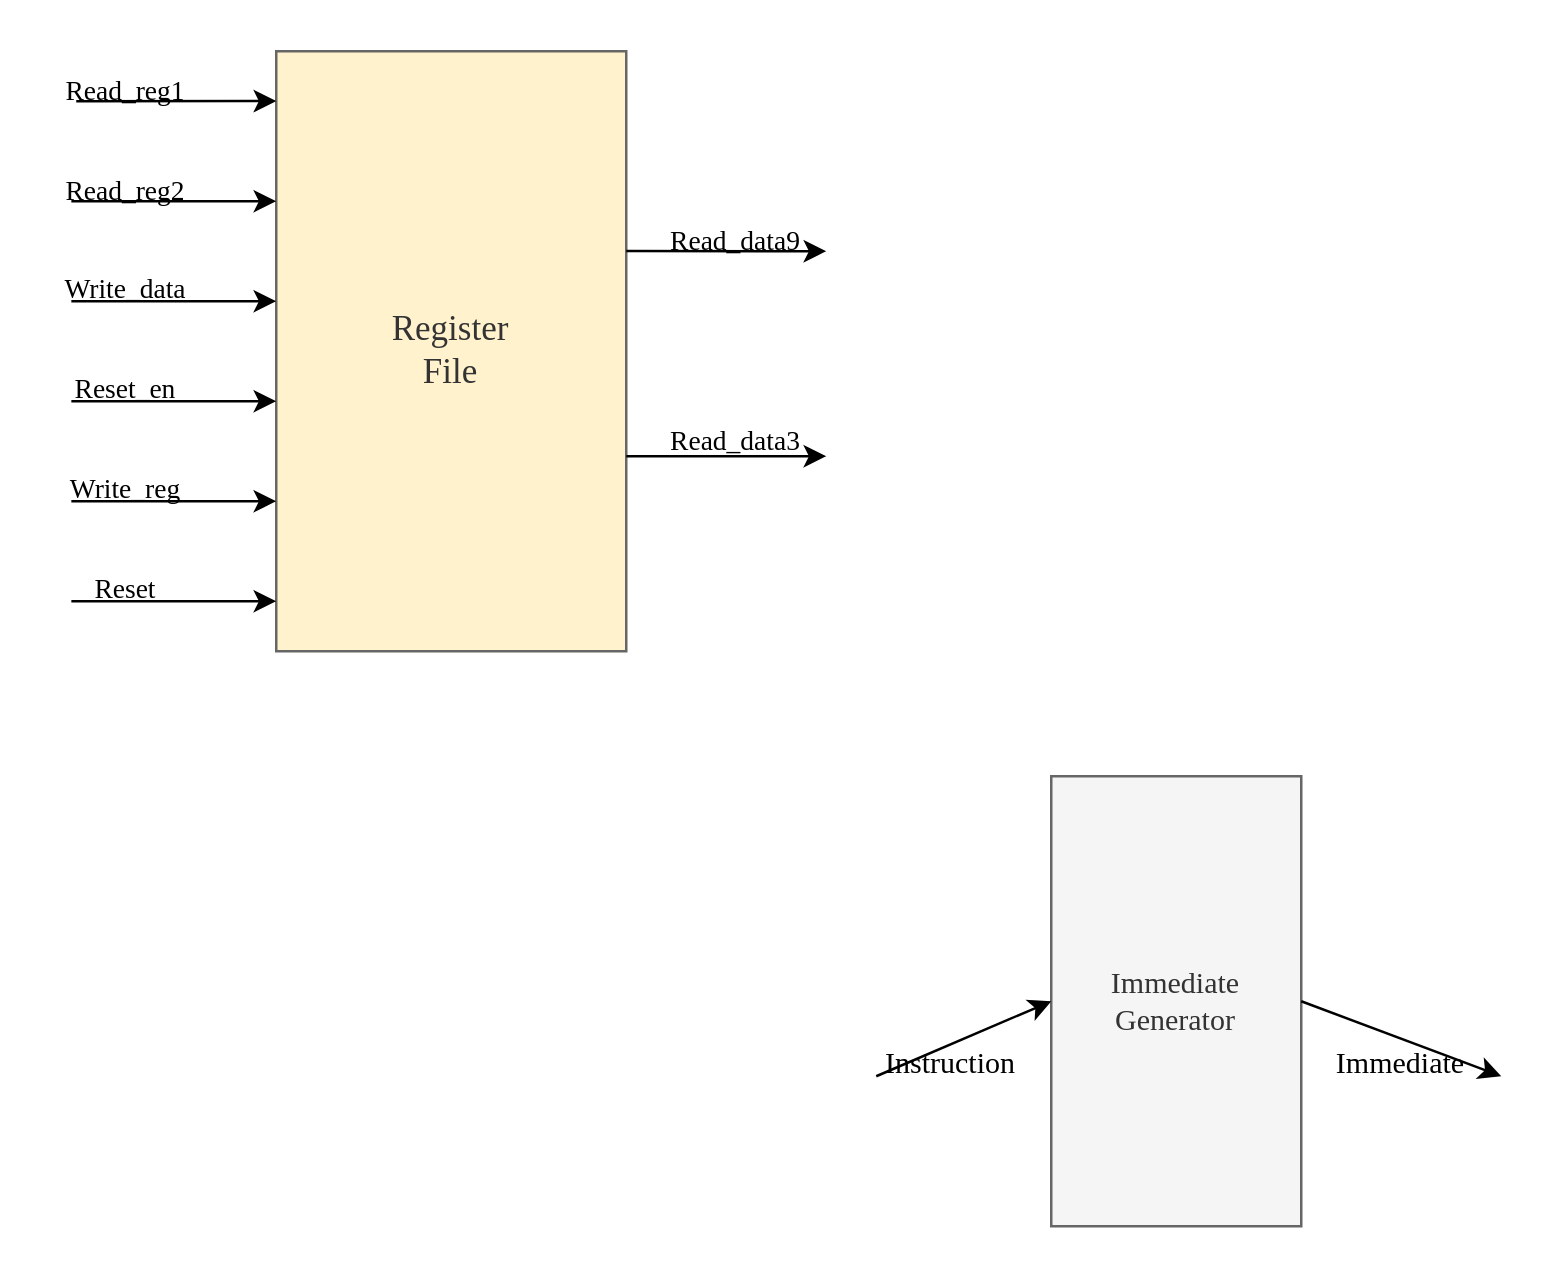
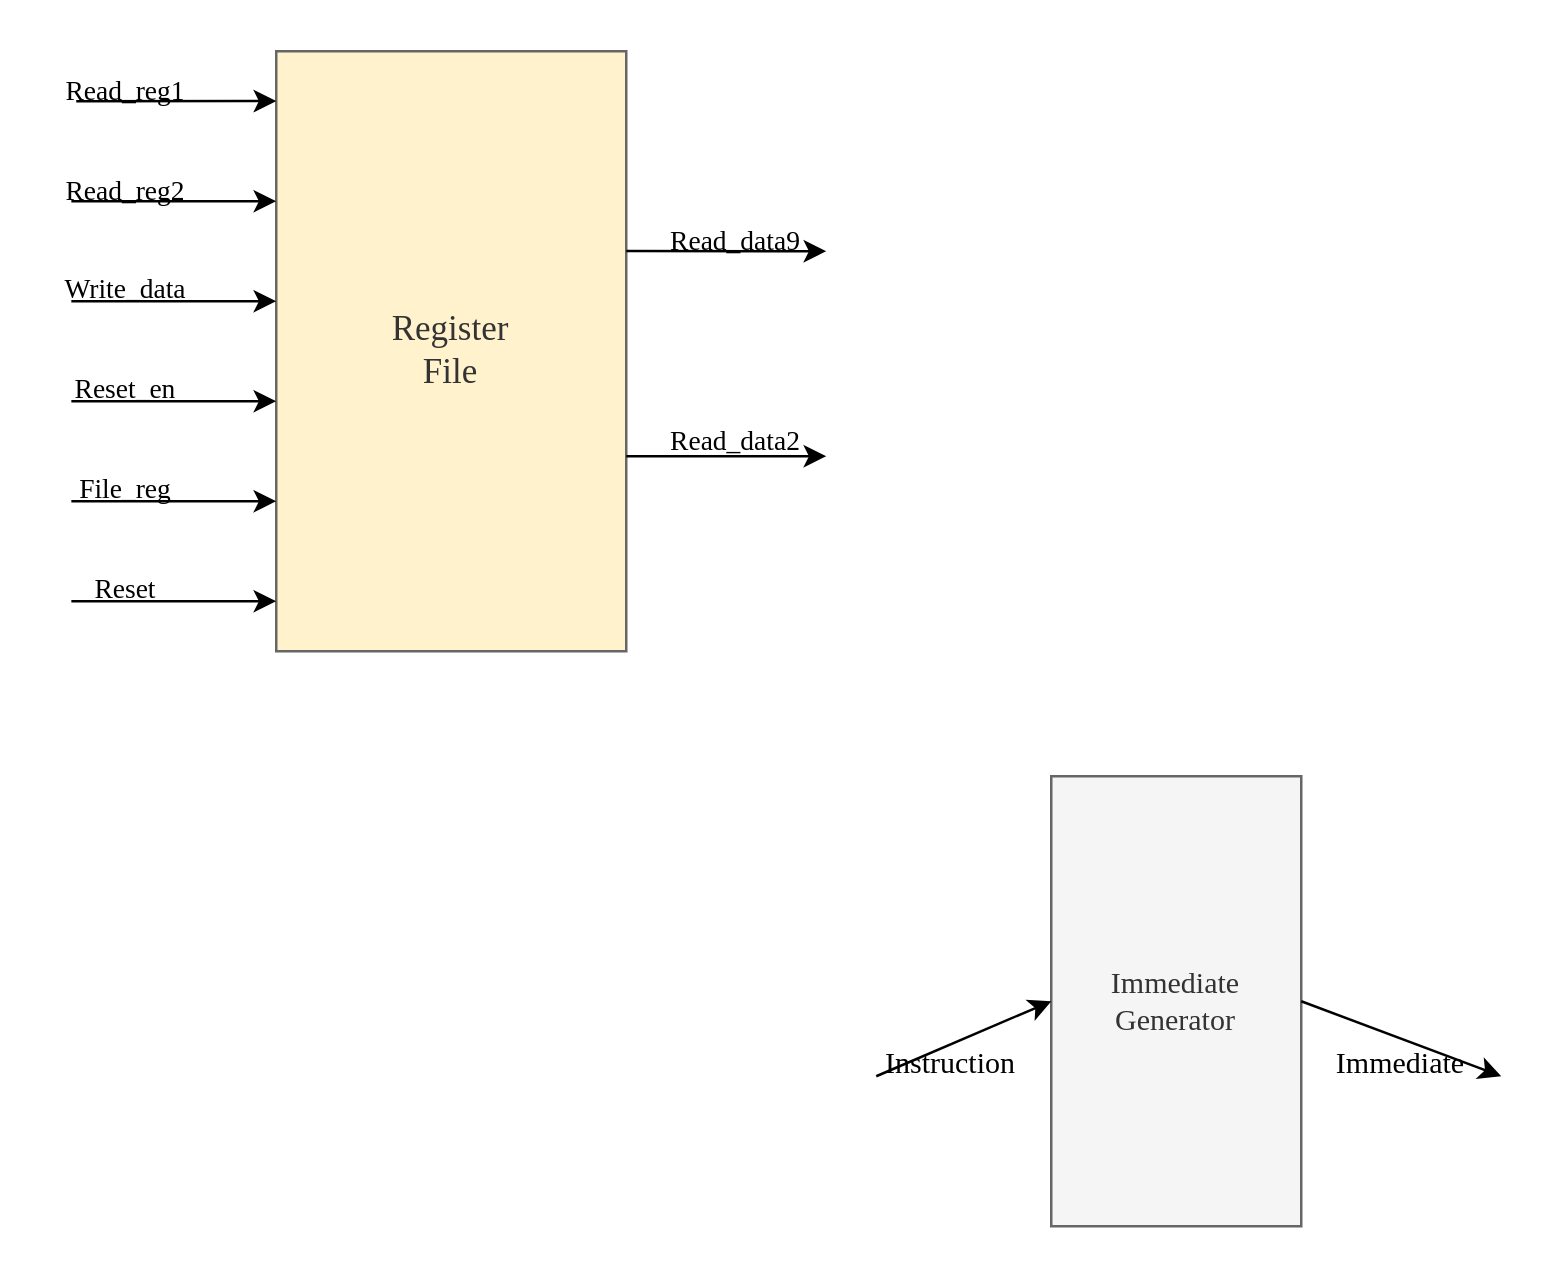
  <mxCell id="0" />
  <mxCell id="1" parent="0" />
  <mxCell id="2" value="&lt;font face=&quot;modern computer&quot; style=&quot;font-size: 14px&quot;&gt;Register&lt;br&gt;File&lt;/font&gt;" style="rounded=0;whiteSpace=wrap;html=1;direction=south;fillColor=#fff2cc;strokeColor=#666666;fontColor=#333333;" parent="1" vertex="1"><mxGeometry x="110" y="20" width="140" height="240" as="geometry" /></mxCell>
  <mxCell id="3" value="" style="endArrow=classic;html=1;rounded=0;fontSize=14;entryX=0.083;entryY=1;entryDx=0;entryDy=0;entryPerimeter=0;" parent="1" target="2" edge="1"><mxGeometry width="50" height="50" relative="1" as="geometry"><mxPoint x="30" y="40" as="sourcePoint" /><mxPoint x="340" y="140" as="targetPoint" /></mxGeometry></mxCell>
  <mxCell id="4" value="" style="endArrow=classic;html=1;rounded=0;fontSize=14;entryX=0.104;entryY=0.986;entryDx=0;entryDy=0;entryPerimeter=0;" parent="1" edge="1"><mxGeometry width="50" height="50" relative="1" as="geometry"><mxPoint x="28.04" y="80.04" as="sourcePoint" /><mxPoint x="110" y="80" as="targetPoint" /></mxGeometry></mxCell>
  <mxCell id="5" value="" style="endArrow=classic;html=1;rounded=0;fontSize=14;entryX=0.104;entryY=0.986;entryDx=0;entryDy=0;entryPerimeter=0;" parent="1" edge="1"><mxGeometry width="50" height="50" relative="1" as="geometry"><mxPoint x="28.04" y="120.04" as="sourcePoint" /><mxPoint x="110" y="120" as="targetPoint" /></mxGeometry></mxCell>
  <mxCell id="6" value="" style="endArrow=classic;html=1;rounded=0;fontSize=14;entryX=0.104;entryY=0.986;entryDx=0;entryDy=0;entryPerimeter=0;" parent="1" edge="1"><mxGeometry width="50" height="50" relative="1" as="geometry"><mxPoint x="28.04" y="160.04" as="sourcePoint" /><mxPoint x="110" y="160" as="targetPoint" /></mxGeometry></mxCell>
  <mxCell id="7" value="" style="endArrow=classic;html=1;rounded=0;fontSize=14;entryX=0.104;entryY=0.986;entryDx=0;entryDy=0;entryPerimeter=0;" parent="1" edge="1"><mxGeometry width="50" height="50" relative="1" as="geometry"><mxPoint x="28.04" y="200.04" as="sourcePoint" /><mxPoint x="110" y="200" as="targetPoint" /></mxGeometry></mxCell>
  <mxCell id="8" value="" style="endArrow=classic;html=1;rounded=0;fontSize=14;entryX=0.104;entryY=0.986;entryDx=0;entryDy=0;entryPerimeter=0;" parent="1" edge="1"><mxGeometry width="50" height="50" relative="1" as="geometry"><mxPoint x="28.04" y="240.04" as="sourcePoint" /><mxPoint x="110" y="240" as="targetPoint" /></mxGeometry></mxCell>
  <mxCell id="9" value="" style="endArrow=classic;html=1;rounded=0;fontSize=14;exitX=0.333;exitY=0;exitDx=0;exitDy=0;exitPerimeter=0;" parent="1" source="2" edge="1"><mxGeometry width="50" height="50" relative="1" as="geometry"><mxPoint x="290" y="190" as="sourcePoint" /><mxPoint x="330" y="100" as="targetPoint" /></mxGeometry></mxCell>
  <mxCell id="10" value="&lt;font style=&quot;font-size: 11px&quot; face=&quot;modern computer&quot;&gt;Read_reg1&lt;/font&gt;" style="text;html=1;strokeColor=none;fillColor=none;align=center;verticalAlign=middle;whiteSpace=wrap;rounded=0;fontSize=14;" parent="1" vertex="1"><mxGeometry x="20" y="20" width="60" height="30" as="geometry" /></mxCell>
  <mxCell id="11" value="&lt;font style=&quot;font-size: 11px&quot; face=&quot;modern computer&quot;&gt;Read_reg2&lt;/font&gt;" style="text;html=1;strokeColor=none;fillColor=none;align=center;verticalAlign=middle;whiteSpace=wrap;rounded=0;fontSize=14;" parent="1" vertex="1"><mxGeometry x="20" y="60" width="60" height="30" as="geometry" /></mxCell>
  <mxCell id="12" value="&lt;font face=&quot;modern computer&quot;&gt;Write_data&lt;/font&gt;" style="text;html=1;strokeColor=none;fillColor=none;align=center;verticalAlign=middle;whiteSpace=wrap;rounded=0;fontSize=11;" parent="1" vertex="1"><mxGeometry x="20" y="100" width="60" height="30" as="geometry" /></mxCell>
  <mxCell id="13" value="&lt;font face=&quot;modern computer&quot;&gt;Reset_en&lt;/font&gt;" style="text;html=1;strokeColor=none;fillColor=none;align=center;verticalAlign=middle;whiteSpace=wrap;rounded=0;fontSize=11;" parent="1" vertex="1"><mxGeometry x="20" y="140" width="60" height="30" as="geometry" /></mxCell>
- <mxCell id="14" value="&lt;font face=&quot;modern computer&quot;&gt;Write_reg&lt;/font&gt;" style="text;html=1;strokeColor=none;fillColor=none;align=center;verticalAlign=middle;whiteSpace=wrap;rounded=0;fontSize=11;" parent="1" vertex="1"><mxGeometry x="20" y="180" width="60" height="30" as="geometry" /></mxCell>
+ <mxCell id="14" value="&lt;font face=&quot;modern computer&quot;&gt;File_reg&lt;/font&gt;" style="text;html=1;strokeColor=none;fillColor=none;align=center;verticalAlign=middle;whiteSpace=wrap;rounded=0;fontSize=11;" parent="1" vertex="1"><mxGeometry x="20" y="180" width="60" height="30" as="geometry" /></mxCell>
  <mxCell id="15" value="&lt;font face=&quot;modern computer&quot;&gt;Reset&lt;/font&gt;" style="text;html=1;strokeColor=none;fillColor=none;align=center;verticalAlign=middle;whiteSpace=wrap;rounded=0;fontSize=11;" parent="1" vertex="1"><mxGeometry x="20" y="220" width="60" height="30" as="geometry" /></mxCell>
  <mxCell id="16" value="&lt;font style=&quot;font-size: 11px&quot; face=&quot;modern computer&quot;&gt;Read_data9&lt;/font&gt;" style="text;html=1;strokeColor=none;fillColor=none;align=center;verticalAlign=middle;whiteSpace=wrap;rounded=0;fontSize=14;" parent="1" vertex="1"><mxGeometry x="264" y="80" width="60" height="30" as="geometry" /></mxCell>
  <mxCell id="17" value="" style="endArrow=classic;html=1;rounded=0;fontSize=11;" parent="1" edge="1"><mxGeometry width="50" height="50" relative="1" as="geometry"><mxPoint x="250" y="182" as="sourcePoint" /><mxPoint x="330" y="182" as="targetPoint" /></mxGeometry></mxCell>
- <mxCell id="18" value="&lt;font style=&quot;font-size: 11px&quot; face=&quot;modern computer&quot;&gt;Read_data3&lt;/font&gt;" style="text;html=1;strokeColor=none;fillColor=none;align=center;verticalAlign=middle;whiteSpace=wrap;rounded=0;fontSize=14;" parent="1" vertex="1"><mxGeometry x="264" y="160" width="60" height="30" as="geometry" /></mxCell>
+ <mxCell id="18" value="&lt;font style=&quot;font-size: 11px&quot; face=&quot;modern computer&quot;&gt;Read_data2&lt;/font&gt;" style="text;html=1;strokeColor=none;fillColor=none;align=center;verticalAlign=middle;whiteSpace=wrap;rounded=0;fontSize=14;" parent="1" vertex="1"><mxGeometry x="264" y="160" width="60" height="30" as="geometry" /></mxCell>
  <mxCell id="19" value="&lt;font face=&quot;modern computer&quot; style=&quot;font-size: 12px&quot;&gt;Immediate&lt;br&gt;Generator&lt;br&gt;&lt;/font&gt;" style="rounded=0;whiteSpace=wrap;html=1;fontSize=11;direction=south;fillColor=#f5f5f5;fontColor=#333333;strokeColor=#666666;" parent="1" vertex="1"><mxGeometry x="420" y="310" width="100" height="180" as="geometry" /></mxCell>
  <mxCell id="20" value="" style="endArrow=classic;html=1;rounded=0;fontSize=12;entryX=0.5;entryY=1;entryDx=0;entryDy=0;" parent="1" target="19" edge="1"><mxGeometry width="50" height="50" relative="1" as="geometry"><mxPoint x="350" y="430" as="sourcePoint" /><mxPoint x="340" y="400" as="targetPoint" /></mxGeometry></mxCell>
  <mxCell id="21" value="" style="endArrow=classic;html=1;rounded=0;fontSize=12;exitX=0.5;exitY=0;exitDx=0;exitDy=0;" parent="1" source="19" edge="1"><mxGeometry width="50" height="50" relative="1" as="geometry"><mxPoint x="290" y="450" as="sourcePoint" /><mxPoint x="600" y="430" as="targetPoint" /></mxGeometry></mxCell>
  <mxCell id="22" value="&lt;font face=&quot;modern computer&quot;&gt;Instruction&lt;/font&gt;" style="text;html=1;strokeColor=none;fillColor=none;align=center;verticalAlign=middle;whiteSpace=wrap;rounded=0;fontSize=12;" parent="1" vertex="1"><mxGeometry x="350" y="410" width="60" height="30" as="geometry" /></mxCell>
  <mxCell id="23" value="&lt;font face=&quot;modern computer&quot;&gt;Immediate&lt;/font&gt;" style="text;html=1;strokeColor=none;fillColor=none;align=center;verticalAlign=middle;whiteSpace=wrap;rounded=0;fontSize=12;" parent="1" vertex="1"><mxGeometry x="530" y="410" width="60" height="30" as="geometry" /></mxCell>
